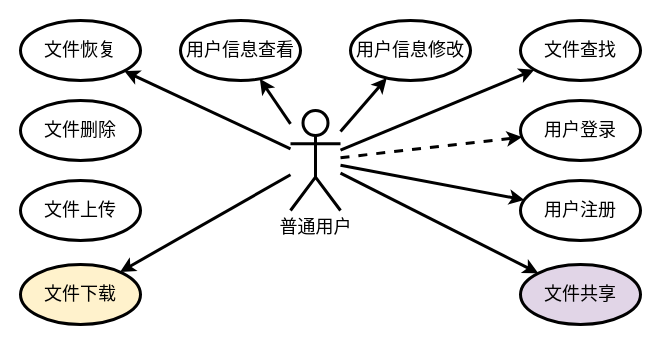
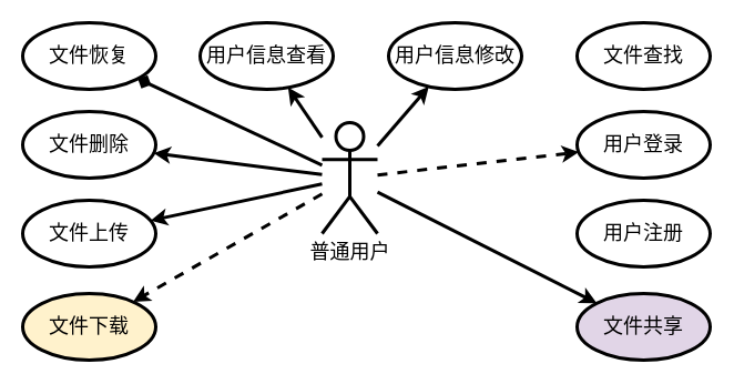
  <mxCell id="0" />
  <mxCell id="1" parent="0" />
- <mxCell id="2" value="" style="edgeStyle=none;rounded=1;orthogonalLoop=1;jettySize=auto;html=1;fontSize=18;strokeWidth=3;" edge="1" parent="1" source="11" target="16"><mxGeometry relative="1" as="geometry" /></mxCell>
- <mxCell id="3" value="" style="edgeStyle=none;rounded=1;orthogonalLoop=1;jettySize=auto;html=1;fontSize=18;strokeWidth=3;" edge="1" parent="1" source="11" target="13"><mxGeometry relative="1" as="geometry" /></mxCell>
- <mxCell id="5" value="" style="edgeStyle=none;rounded=1;orthogonalLoop=1;jettySize=auto;html=1;fontSize=18;strokeWidth=3;" edge="1" parent="1" source="11" target="15"><mxGeometry relative="1" as="geometry" /></mxCell>
+ <mxCell id="2" value="" style="edgeStyle=none;rounded=1;orthogonalLoop=1;jettySize=auto;html=1;fontSize=18;strokeWidth=3;" edge="1" parent="1" source="11" target="12"><mxGeometry relative="1" as="geometry" /></mxCell>
+ <mxCell id="3" value="" style="edgeStyle=none;rounded=1;orthogonalLoop=1;jettySize=auto;html=1;fontSize=18;strokeWidth=3;dashed=1;" edge="1" parent="1" source="11" target="13"><mxGeometry relative="1" as="geometry" /></mxCell>
+ <mxCell id="4" value="" style="edgeStyle=none;rounded=1;orthogonalLoop=1;jettySize=auto;html=1;fontSize=18;strokeWidth=3;" edge="1" parent="1" source="11" target="14"><mxGeometry relative="1" as="geometry" /></mxCell>
+ <mxCell id="5" value="" style="edgeStyle=none;rounded=1;orthogonalLoop=1;jettySize=auto;html=1;fontSize=18;strokeWidth=3;endArrow=diamond;" edge="1" parent="1" source="11" target="15"><mxGeometry relative="1" as="geometry" /></mxCell>
  <mxCell id="6" value="" style="edgeStyle=none;rounded=1;orthogonalLoop=1;jettySize=auto;html=1;fontSize=18;strokeWidth=3;dashed=1;" edge="1" parent="1" source="11" target="17"><mxGeometry relative="1" as="geometry" /></mxCell>
- <mxCell id="7" value="" style="edgeStyle=none;rounded=1;orthogonalLoop=1;jettySize=auto;html=1;fontSize=18;strokeWidth=3;" edge="1" parent="1" source="11" target="18"><mxGeometry relative="1" as="geometry" /></mxCell>
  <mxCell id="8" value="" style="edgeStyle=none;rounded=1;orthogonalLoop=1;jettySize=auto;html=1;fontSize=18;strokeWidth=3;" edge="1" parent="1" source="11" target="19"><mxGeometry relative="1" as="geometry" /></mxCell>
  <mxCell id="9" value="" style="edgeStyle=none;rounded=1;orthogonalLoop=1;jettySize=auto;html=1;fontSize=18;strokeWidth=3;" edge="1" parent="1" source="11" target="20"><mxGeometry relative="1" as="geometry" /></mxCell>
  <mxCell id="10" value="" style="edgeStyle=none;rounded=1;orthogonalLoop=1;jettySize=auto;html=1;fontSize=18;strokeWidth=3;" edge="1" parent="1" source="11" target="21"><mxGeometry relative="1" as="geometry" /></mxCell>
  <mxCell id="11" value="普通用户" style="shape=umlActor;verticalLabelPosition=bottom;verticalAlign=top;html=1;strokeWidth=3;fontSize=18;" vertex="1" parent="1"><mxGeometry x="290" y="110" width="50" height="100" as="geometry" /></mxCell>
  <mxCell id="12" value="文件上传" style="ellipse;whiteSpace=wrap;html=1;fontSize=18;verticalAlign=middle;strokeWidth=3;align=center;" vertex="1" parent="1"><mxGeometry x="20" y="180" width="120" height="60" as="geometry" /></mxCell>
  <mxCell id="13" value="文件下载" style="ellipse;whiteSpace=wrap;html=1;fontSize=18;verticalAlign=middle;strokeWidth=3;fillColor=#fff2cc;" vertex="1" parent="1"><mxGeometry x="20" y="264" width="120" height="60" as="geometry" /></mxCell>
  <mxCell id="14" value="文件删除" style="ellipse;whiteSpace=wrap;html=1;fontSize=18;verticalAlign=middle;strokeWidth=3;" vertex="1" parent="1"><mxGeometry x="20" y="100" width="120" height="60" as="geometry" /></mxCell>
  <mxCell id="15" value="文件恢复" style="ellipse;whiteSpace=wrap;html=1;fontSize=18;verticalAlign=middle;strokeWidth=3;" vertex="1" parent="1"><mxGeometry x="20" y="20" width="120" height="60" as="geometry" /></mxCell>
  <mxCell id="16" value="文件查找" style="ellipse;whiteSpace=wrap;html=1;fontSize=18;verticalAlign=middle;strokeWidth=3;" vertex="1" parent="1"><mxGeometry x="520" y="20" width="120" height="60" as="geometry" /></mxCell>
  <mxCell id="17" value="用户登录" style="ellipse;whiteSpace=wrap;html=1;fontSize=18;verticalAlign=middle;strokeWidth=3;" vertex="1" parent="1"><mxGeometry x="520" y="100" width="120" height="60" as="geometry" /></mxCell>
  <mxCell id="18" value="用户注册" style="ellipse;whiteSpace=wrap;html=1;fontSize=18;verticalAlign=middle;strokeWidth=3;" vertex="1" parent="1"><mxGeometry x="520" y="180" width="120" height="60" as="geometry" /></mxCell>
  <mxCell id="19" value="文件共享" style="ellipse;whiteSpace=wrap;html=1;fontSize=18;verticalAlign=middle;strokeWidth=3;fillColor=#e1d5e7;" vertex="1" parent="1"><mxGeometry x="520" y="264" width="120" height="60" as="geometry" /></mxCell>
  <mxCell id="20" value="用户信息查看" style="ellipse;whiteSpace=wrap;html=1;fontSize=18;verticalAlign=middle;strokeWidth=3;" vertex="1" parent="1"><mxGeometry x="180" y="20" width="120" height="60" as="geometry" /></mxCell>
  <mxCell id="21" value="用户信息修改" style="ellipse;whiteSpace=wrap;html=1;fontSize=18;verticalAlign=middle;strokeWidth=3;" vertex="1" parent="1"><mxGeometry x="350" y="20" width="120" height="60" as="geometry" /></mxCell>
